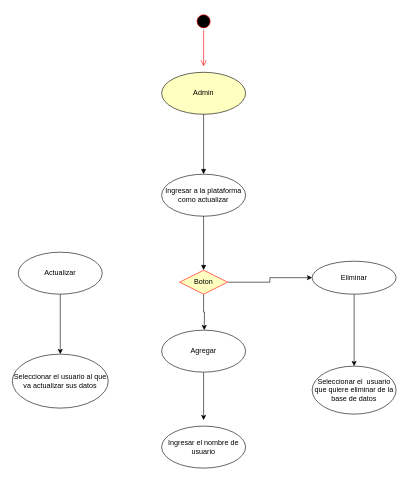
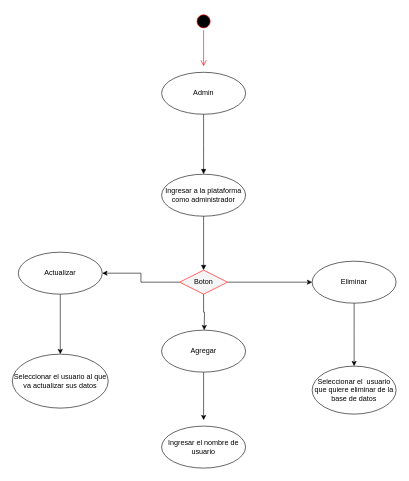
  <mxCell id="0" />
  <mxCell id="1" parent="0" />
  <mxCell id="2" value="" style="ellipse;html=1;shape=startState;fillColor=#000000;strokeColor=#ff0000;" parent="1" vertex="1"><mxGeometry x="324" y="20" width="30" height="30" as="geometry" /></mxCell>
  <mxCell id="3" value="" style="edgeStyle=orthogonalEdgeStyle;html=1;verticalAlign=bottom;endArrow=open;endSize=8;strokeColor=#ff0000;rounded=0;" parent="1" source="2" edge="1"><mxGeometry relative="1" as="geometry"><mxPoint x="339" y="110" as="targetPoint" /></mxGeometry></mxCell>
- <mxCell id="4" value="&lt;font style=&quot;vertical-align: inherit&quot;&gt;&lt;font style=&quot;vertical-align: inherit&quot;&gt;Admin&lt;/font&gt;&lt;/font&gt;" style="ellipse;whiteSpace=wrap;html=1;fillColor=#ffffc0;" vertex="1" parent="1"><mxGeometry x="269" y="120" width="140" height="70" as="geometry" /></mxCell>
+ <mxCell id="4" value="&lt;font style=&quot;vertical-align: inherit&quot;&gt;&lt;font style=&quot;vertical-align: inherit&quot;&gt;Admin&lt;/font&gt;&lt;/font&gt;" style="ellipse;whiteSpace=wrap;html=1;" vertex="1" parent="1"><mxGeometry x="269" y="120" width="140" height="70" as="geometry" /></mxCell>
  <mxCell id="5" value="&lt;br&gt;" style="html=1;verticalAlign=bottom;endArrow=block;rounded=0;edgeStyle=orthogonalEdgeStyle;exitX=0.5;exitY=1;exitDx=0;exitDy=0;" edge="1" parent="1" source="4"><mxGeometry width="80" relative="1" as="geometry"><mxPoint x="310" y="300" as="sourcePoint" /><mxPoint x="339" y="290" as="targetPoint" /></mxGeometry></mxCell>
- <mxCell id="6" value="&lt;font style=&quot;vertical-align: inherit&quot;&gt;&lt;font style=&quot;vertical-align: inherit&quot;&gt;Ingresar a la plataforma como actualizar&lt;/font&gt;&lt;/font&gt;" style="ellipse;whiteSpace=wrap;html=1;" vertex="1" parent="1"><mxGeometry x="269" y="290" width="140" height="70" as="geometry" /></mxCell>
+ <mxCell id="6" value="&lt;font style=&quot;vertical-align: inherit&quot;&gt;&lt;font style=&quot;vertical-align: inherit&quot;&gt;Ingresar a la plataforma como administrador&lt;/font&gt;&lt;/font&gt;" style="ellipse;whiteSpace=wrap;html=1;" vertex="1" parent="1"><mxGeometry x="269" y="290" width="140" height="70" as="geometry" /></mxCell>
  <mxCell id="7" value="&lt;br&gt;" style="html=1;verticalAlign=bottom;endArrow=block;rounded=0;edgeStyle=orthogonalEdgeStyle;exitX=0.5;exitY=1;exitDx=0;exitDy=0;" edge="1" parent="1" source="6"><mxGeometry width="80" relative="1" as="geometry"><mxPoint x="338.5" y="370" as="sourcePoint" /><mxPoint x="339" y="450" as="targetPoint" /><Array as="points"><mxPoint x="339" y="440" /></Array></mxGeometry></mxCell>
+ <mxCell id="8" style="edgeStyle=orthogonalEdgeStyle;rounded=0;orthogonalLoop=1;jettySize=auto;html=1;exitX=0;exitY=0.5;exitDx=0;exitDy=0;entryX=1;entryY=0.5;entryDx=0;entryDy=0;" edge="1" parent="1" source="11" target="17"><mxGeometry relative="1" as="geometry"><mxPoint x="230" y="470" as="targetPoint" /></mxGeometry></mxCell>
  <mxCell id="9" style="edgeStyle=orthogonalEdgeStyle;rounded=0;orthogonalLoop=1;jettySize=auto;html=1;exitX=1;exitY=0.5;exitDx=0;exitDy=0;entryX=0;entryY=0.5;entryDx=0;entryDy=0;" edge="1" parent="1" source="11" target="13"><mxGeometry relative="1" as="geometry"><mxPoint x="440" y="470" as="targetPoint" /></mxGeometry></mxCell>
  <mxCell id="10" style="edgeStyle=orthogonalEdgeStyle;rounded=0;orthogonalLoop=1;jettySize=auto;html=1;exitX=0.5;exitY=1;exitDx=0;exitDy=0;" edge="1" parent="1" source="11"><mxGeometry relative="1" as="geometry"><mxPoint x="340" y="550" as="targetPoint" /></mxGeometry></mxCell>
- <mxCell id="11" value="&lt;font style=&quot;vertical-align: inherit&quot;&gt;&lt;font style=&quot;vertical-align: inherit&quot;&gt;&lt;font style=&quot;vertical-align: inherit&quot;&gt;&lt;font style=&quot;vertical-align: inherit&quot;&gt;Boton&lt;/font&gt;&lt;/font&gt;&lt;br&gt;&lt;/font&gt;&lt;/font&gt;" style="rhombus;whiteSpace=wrap;html=1;fillColor=#ffffc0;strokeColor=#ff0000;" vertex="1" parent="1"><mxGeometry x="299" y="450" width="80" height="40" as="geometry" /></mxCell>
+ <mxCell id="11" value="&lt;font style=&quot;vertical-align: inherit&quot;&gt;&lt;font style=&quot;vertical-align: inherit&quot;&gt;&lt;font style=&quot;vertical-align: inherit&quot;&gt;&lt;font style=&quot;vertical-align: inherit&quot;&gt;Boton&lt;/font&gt;&lt;/font&gt;&lt;br&gt;&lt;/font&gt;&lt;/font&gt;" style="rhombus;whiteSpace=wrap;html=1;fillColor=#f5f5f5;strokeColor=#ff0000;" vertex="1" parent="1"><mxGeometry x="299" y="450" width="80" height="40" as="geometry" /></mxCell>
  <mxCell id="12" style="edgeStyle=orthogonalEdgeStyle;rounded=0;orthogonalLoop=1;jettySize=auto;html=1;" edge="1" parent="1" source="13"><mxGeometry relative="1" as="geometry"><mxPoint x="590" y="610" as="targetPoint" /></mxGeometry></mxCell>
- <mxCell id="13" value="&lt;font style=&quot;vertical-align: inherit&quot;&gt;&lt;font style=&quot;vertical-align: inherit&quot;&gt;Eliminar&lt;/font&gt;&lt;/font&gt;" style="ellipse;whiteSpace=wrap;html=1;" vertex="1" parent="1"><mxGeometry x="520" y="435" width="140" height="55" as="geometry" /></mxCell>
+ <mxCell id="13" value="&lt;font style=&quot;vertical-align: inherit&quot;&gt;&lt;font style=&quot;vertical-align: inherit&quot;&gt;Eliminar&lt;/font&gt;&lt;/font&gt;" style="ellipse;whiteSpace=wrap;html=1;" vertex="1" parent="1"><mxGeometry x="520" y="435" width="140" height="70" as="geometry" /></mxCell>
  <mxCell id="14" style="edgeStyle=orthogonalEdgeStyle;rounded=0;orthogonalLoop=1;jettySize=auto;html=1;exitX=0.5;exitY=1;exitDx=0;exitDy=0;" edge="1" parent="1" source="15"><mxGeometry relative="1" as="geometry"><mxPoint x="339" y="700" as="targetPoint" /></mxGeometry></mxCell>
  <mxCell id="15" value="&lt;font style=&quot;vertical-align: inherit&quot;&gt;&lt;font style=&quot;vertical-align: inherit&quot;&gt;Agregar&lt;/font&gt;&lt;/font&gt;" style="ellipse;whiteSpace=wrap;html=1;" vertex="1" parent="1"><mxGeometry x="269" y="550" width="140" height="70" as="geometry" /></mxCell>
  <mxCell id="16" style="edgeStyle=orthogonalEdgeStyle;rounded=0;orthogonalLoop=1;jettySize=auto;html=1;entryX=0.5;entryY=0;entryDx=0;entryDy=0;" edge="1" parent="1" source="17" target="20"><mxGeometry relative="1" as="geometry"><mxPoint x="100" y="570" as="targetPoint" /></mxGeometry></mxCell>
  <mxCell id="17" value="&lt;font style=&quot;vertical-align: inherit&quot;&gt;&lt;font style=&quot;vertical-align: inherit&quot;&gt;Actualizar&lt;/font&gt;&lt;/font&gt;" style="ellipse;whiteSpace=wrap;html=1;" vertex="1" parent="1"><mxGeometry x="30" y="420" width="140" height="70" as="geometry" /></mxCell>
  <mxCell id="18" value="&lt;font style=&quot;vertical-align: inherit&quot;&gt;&lt;font style=&quot;vertical-align: inherit&quot;&gt;Ingresar el nombre de usuario&lt;/font&gt;&lt;/font&gt;" style="ellipse;whiteSpace=wrap;html=1;" vertex="1" parent="1"><mxGeometry x="269" y="710" width="140" height="70" as="geometry" /></mxCell>
  <mxCell id="19" value="&lt;font style=&quot;vertical-align: inherit&quot;&gt;&lt;font style=&quot;vertical-align: inherit&quot;&gt;Seleccionar el&amp;nbsp; usuario que quiere eliminar de la base de datos&lt;/font&gt;&lt;/font&gt;" style="ellipse;whiteSpace=wrap;html=1;" vertex="1" parent="1"><mxGeometry x="520" y="610" width="140" height="80" as="geometry" /></mxCell>
  <mxCell id="20" value="&lt;font style=&quot;vertical-align: inherit&quot;&gt;&lt;font style=&quot;vertical-align: inherit&quot;&gt;Seleccionar el usuario al que va actualizar sus datos&lt;/font&gt;&lt;/font&gt;" style="ellipse;whiteSpace=wrap;html=1;" vertex="1" parent="1"><mxGeometry x="20" y="590" width="160" height="90" as="geometry" /></mxCell>
